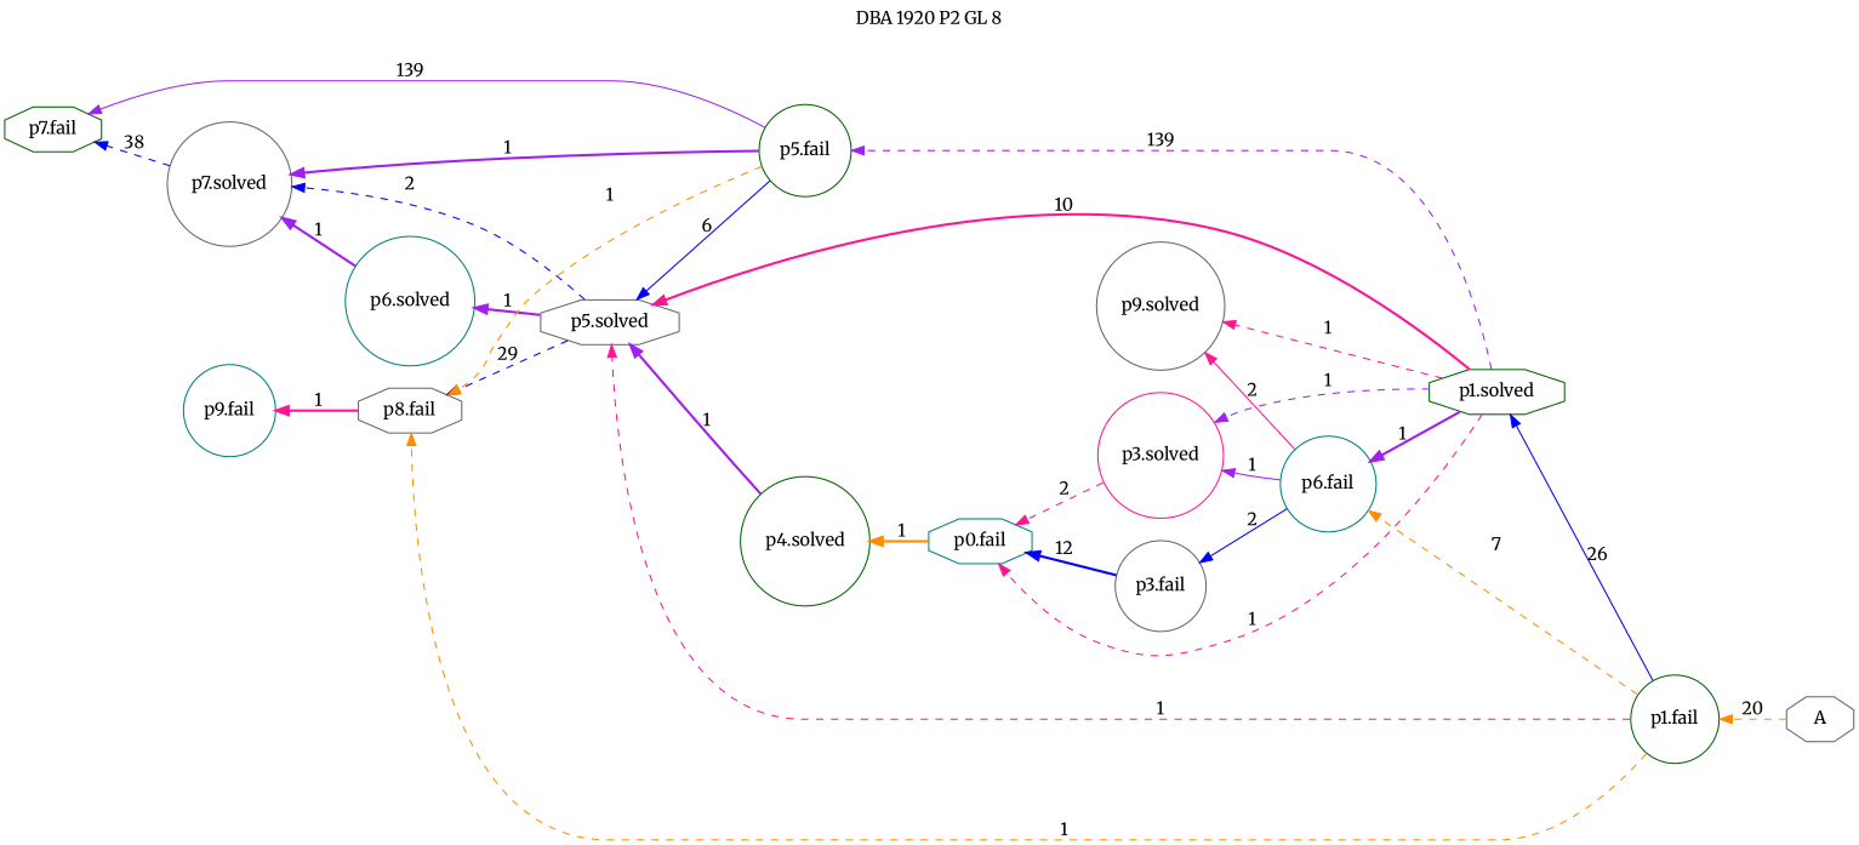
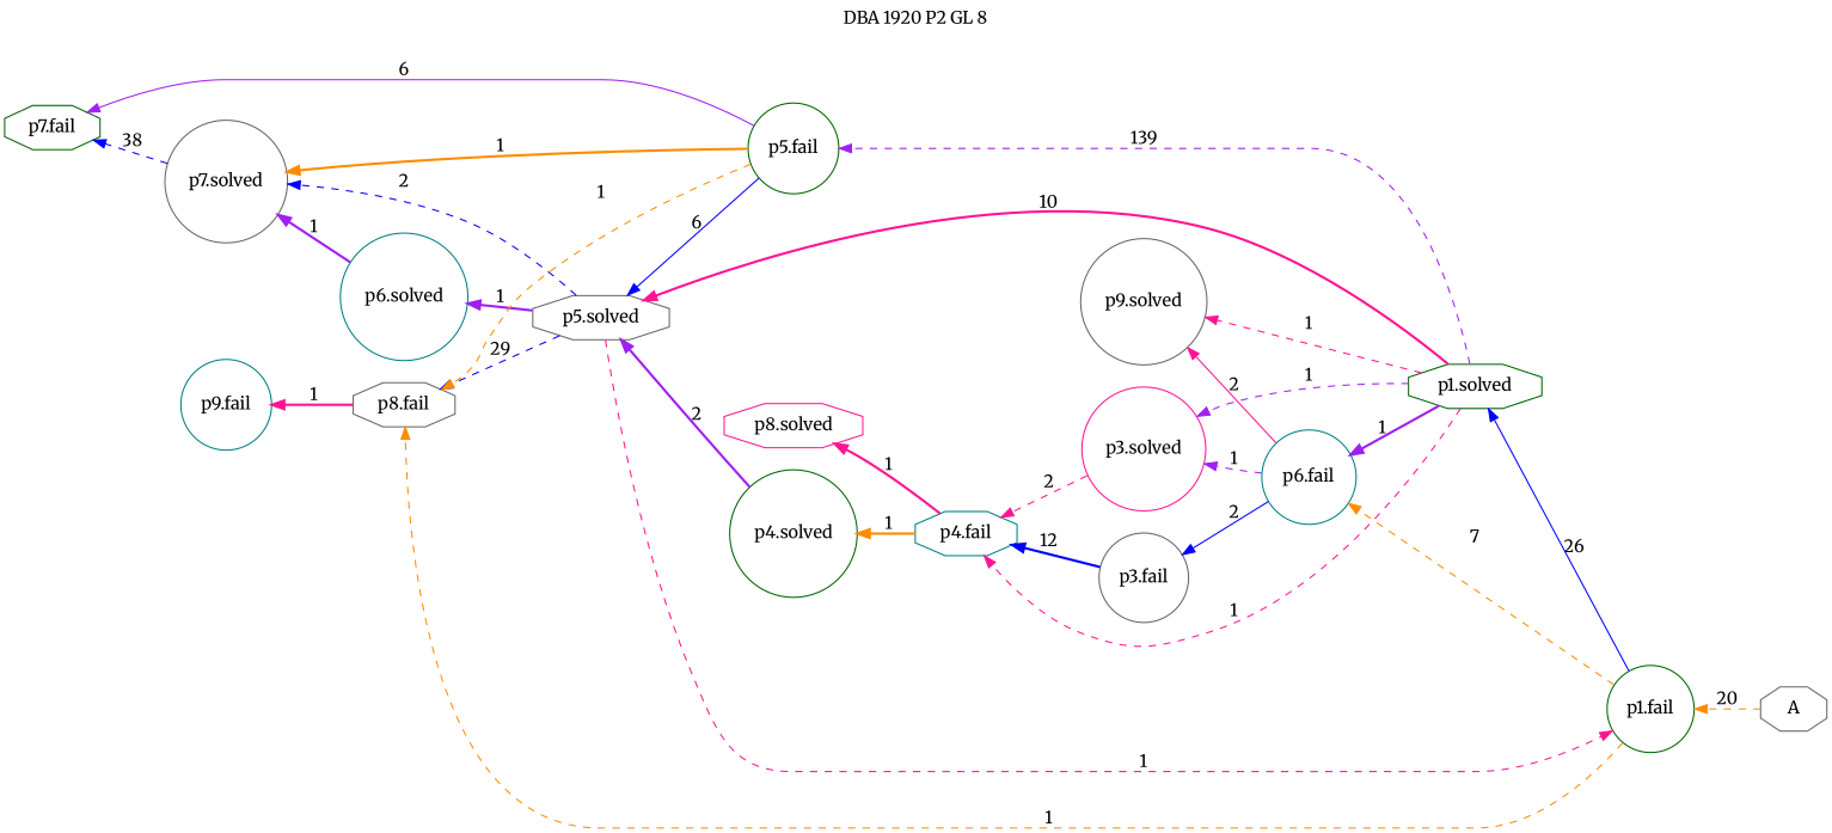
  digraph {
    fontname=Merriweather
    label=" DBA 1920 P2 GL 8 "
    labelloc=tl
    rankdir=RL
    node [color=gray40 fontname=Merriweather shape=circle]
    edge [color=purple fontname=Merriweather style=dashed]
    n1 [label=A shape=octagon]
    n2 [color=darkgreen label="p1.fail"]
    n3 [color=teal label="p6.fail"]
    n4 [color=darkgreen label="p1.solved" shape=octagon]
    n5 [label="p5.solved" shape=octagon]
    n6 [label="p8.fail" shape=octagon]
    n7 [label="p3.fail"]
    n8 [label="p9.solved"]
    n9 [color=deeppink label="p3.solved"]
-   n10 [color=teal label="p0.fail" shape=octagon]
+   n10 [color=teal label="p4.fail" shape=octagon]
    n11 [color=darkgreen label="p5.fail"]
    n12 [color=teal label="p6.solved"]
    n13 [label="p7.solved"]
    n14 [color=teal label="p9.fail"]
    n15 [color=darkgreen label="p4.solved"]
+   n16 [color=deeppink label="p8.solved" shape=octagon]
    n17 [color=darkgreen label="p7.fail" shape=octagon]
    n1 -> n2 [color=darkorange label=20]
    n2 -> n3 [color=darkorange label=7]
    n2 -> n4 [color=blue label=26 style=solid]
-   n2 -> n5 [color=deeppink label=1]
+   n5 -> n2 [color=deeppink label=1]
    n2 -> n6 [color=darkorange label=1]
    n3 -> n7 [color=blue label=2 style=solid]
    n3 -> n8 [color=deeppink label=2 style=solid]
-   n3 -> n9 [label=1 style=solid]
+   n3 -> n9 [label=1]
    n4 -> n3 [label=1 style=bold]
    n4 -> n5 [color=deeppink label=10 style=bold]
    n4 -> n8 [color=deeppink label=1]
    n4 -> n9 [label=1]
    n4 -> n10 [color=deeppink label=1]
    n4 -> n11 [label=139]
    n5 -> n6 [color=blue label=29]
    n5 -> n12 [label=1 style=bold]
    n5 -> n13 [color=blue label=2]
    n6 -> n14 [color=deeppink label=1 style=bold]
    n7 -> n10 [color=blue label=12 style=bold]
    n9 -> n10 [color=deeppink label=2]
    n10 -> n15 [color=darkorange label=1 style=bold]
+   n10 -> n16 [color=deeppink label=1 style=bold]
    n11 -> n5 [color=blue label=6 style=solid]
    n11 -> n6 [color=darkorange label=1]
-   n11 -> n13 [label=1 style=bold]
-   n11 -> n17 [label=139 style=solid]
+   n11 -> n13 [color=darkorange label=1 style=bold]
+   n11 -> n17 [label=6 style=solid]
    n12 -> n13 [label=1 style=bold]
    n13 -> n17 [color=blue label=38]
-   n15 -> n5 [label=1 style=bold]
+   n15 -> n5 [label=2 style=bold]
  }
